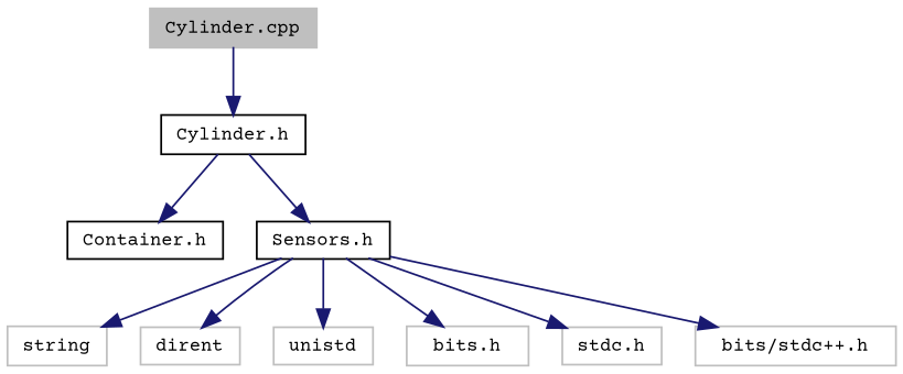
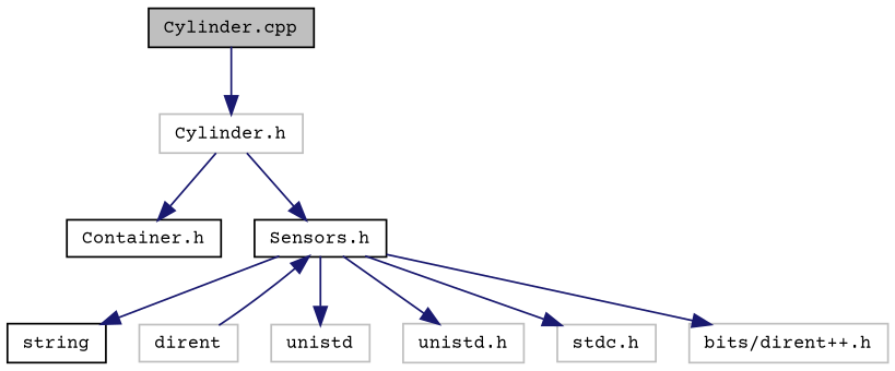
  digraph {
    fontname="Courier Prime"
    node [color=grey75 fillcolor=white fontname="Courier Prime" fontsize=10 shape=record style=filled]
    edge [color=midnightblue fontname="Courier Prime" fontsize=10 labelfontname=Helvetica labelfontsize=10 style=solid]
-   n1 [fillcolor=grey75 fontcolor=black height=0.2 label="Cylinder.cpp" width=0.4]
-   n2 [color=black height=0.2 label="Cylinder.h" width=0.4]
+   n1 [color=black fillcolor=grey75 fontcolor=black height=0.2 label="Cylinder.cpp" width=0.4]
+   n2 [height=0.2 label="Cylinder.h" width=0.4]
    n3 [color=black height=0.2 label="Container.h" width=0.4]
    n4 [color=black height=0.2 label="Sensors.h" width=0.4]
-   n5 [height=0.2 label=string width=0.4]
+   n5 [color=black height=0.2 label=string width=0.4]
    n6 [height=0.2 label=dirent width=0.4]
    n7 [height=0.2 label=unistd width=0.4]
-   n8 [height=0.2 label="bits.h" width=0.4]
+   n8 [height=0.2 label="unistd.h" width=0.4]
    n9 [height=0.2 label="stdc.h" width=0.4]
-   n10 [height=0.2 label="bits/stdc++.h" width=0.4]
+   n10 [height=0.2 label="bits/dirent++.h" width=0.4]
    n1 -> n2
    n2 -> n3
    n2 -> n4
    n4 -> n5
-   n4 -> n6
+   n6 -> n4
    n4 -> n7
    n4 -> n8
    n4 -> n9
    n4 -> n10
  }
